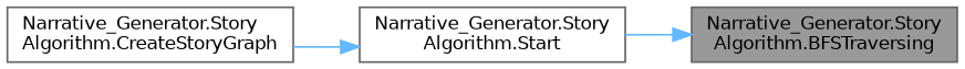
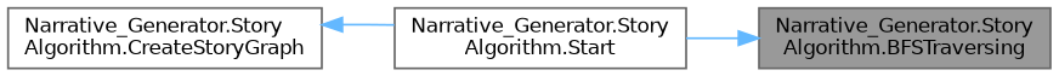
  digraph {
    rankdir=RL
    node [color=grey40 fillcolor=white fontname=Helvetica fontsize=10 shape=box style=filled]
    edge [color=steelblue1 dir=back fontname=Helvetica fontsize=10 labelfontname=Helvetica labelfontsize=10 style=solid]
    n1 [color=gray40 fillcolor=grey60 fontcolor=black height=0.2 label="Narrative_Generator.Story\lAlgorithm.BFSTraversing" width=0.4]
    n2 [height=0.2 label="Narrative_Generator.Story\lAlgorithm.Start" width=0.4]
    n3 [height=0.2 label="Narrative_Generator.Story\lAlgorithm.CreateStoryGraph" width=0.4]
    n1 -> n2
-   n2 -> n3
+   n3 -> n2
  }
